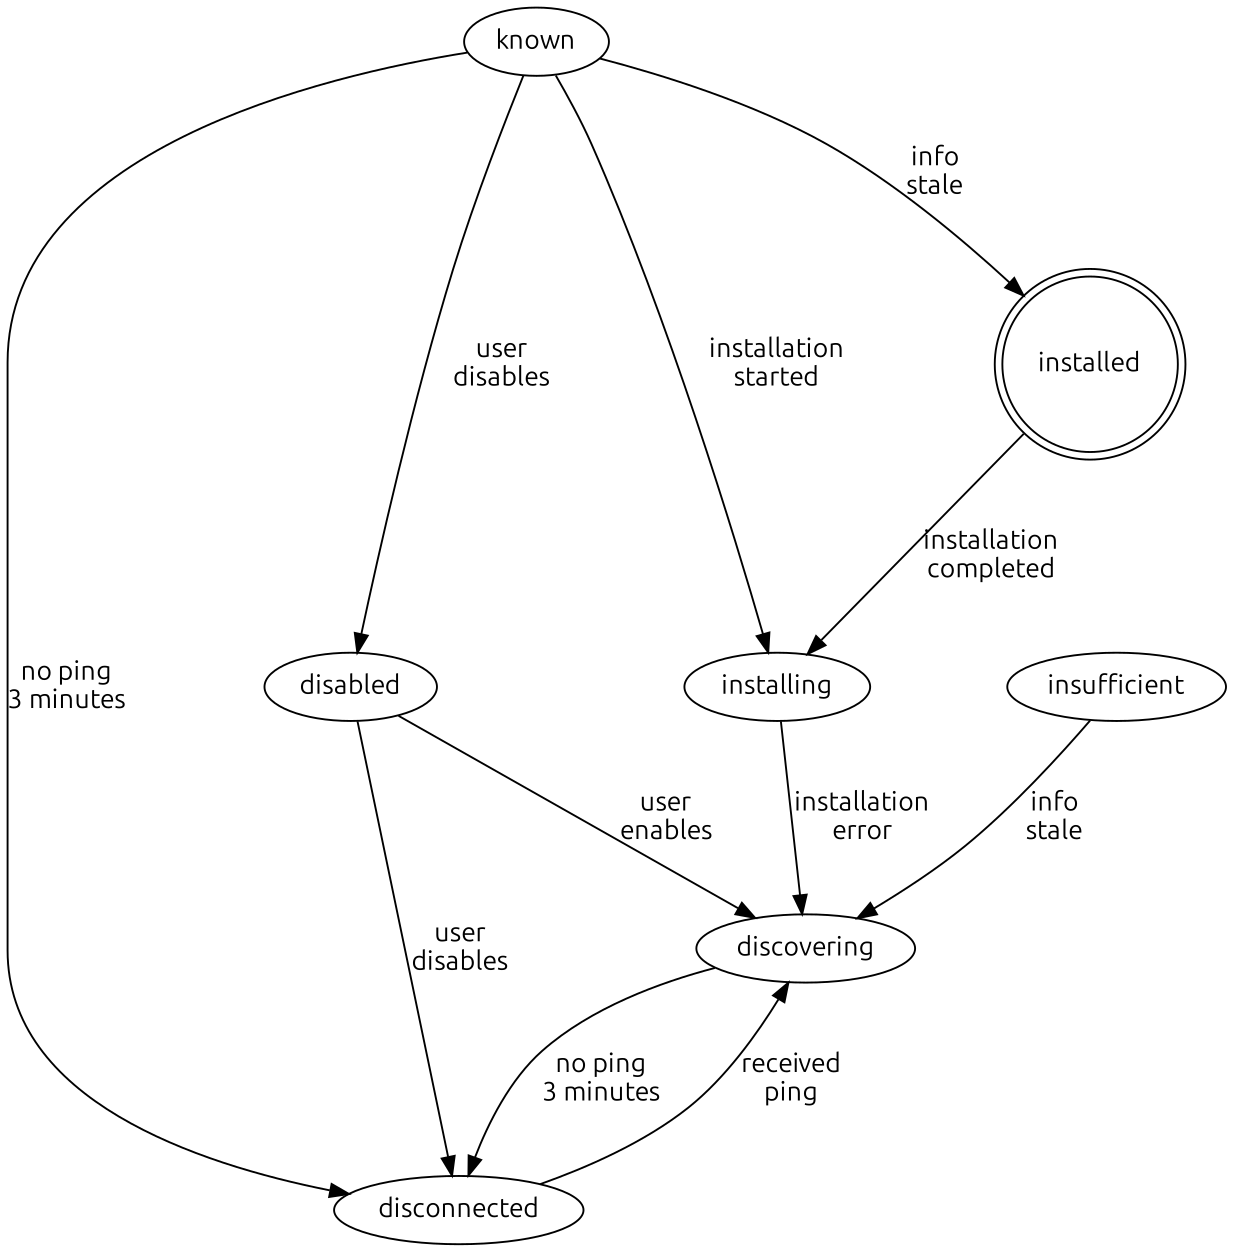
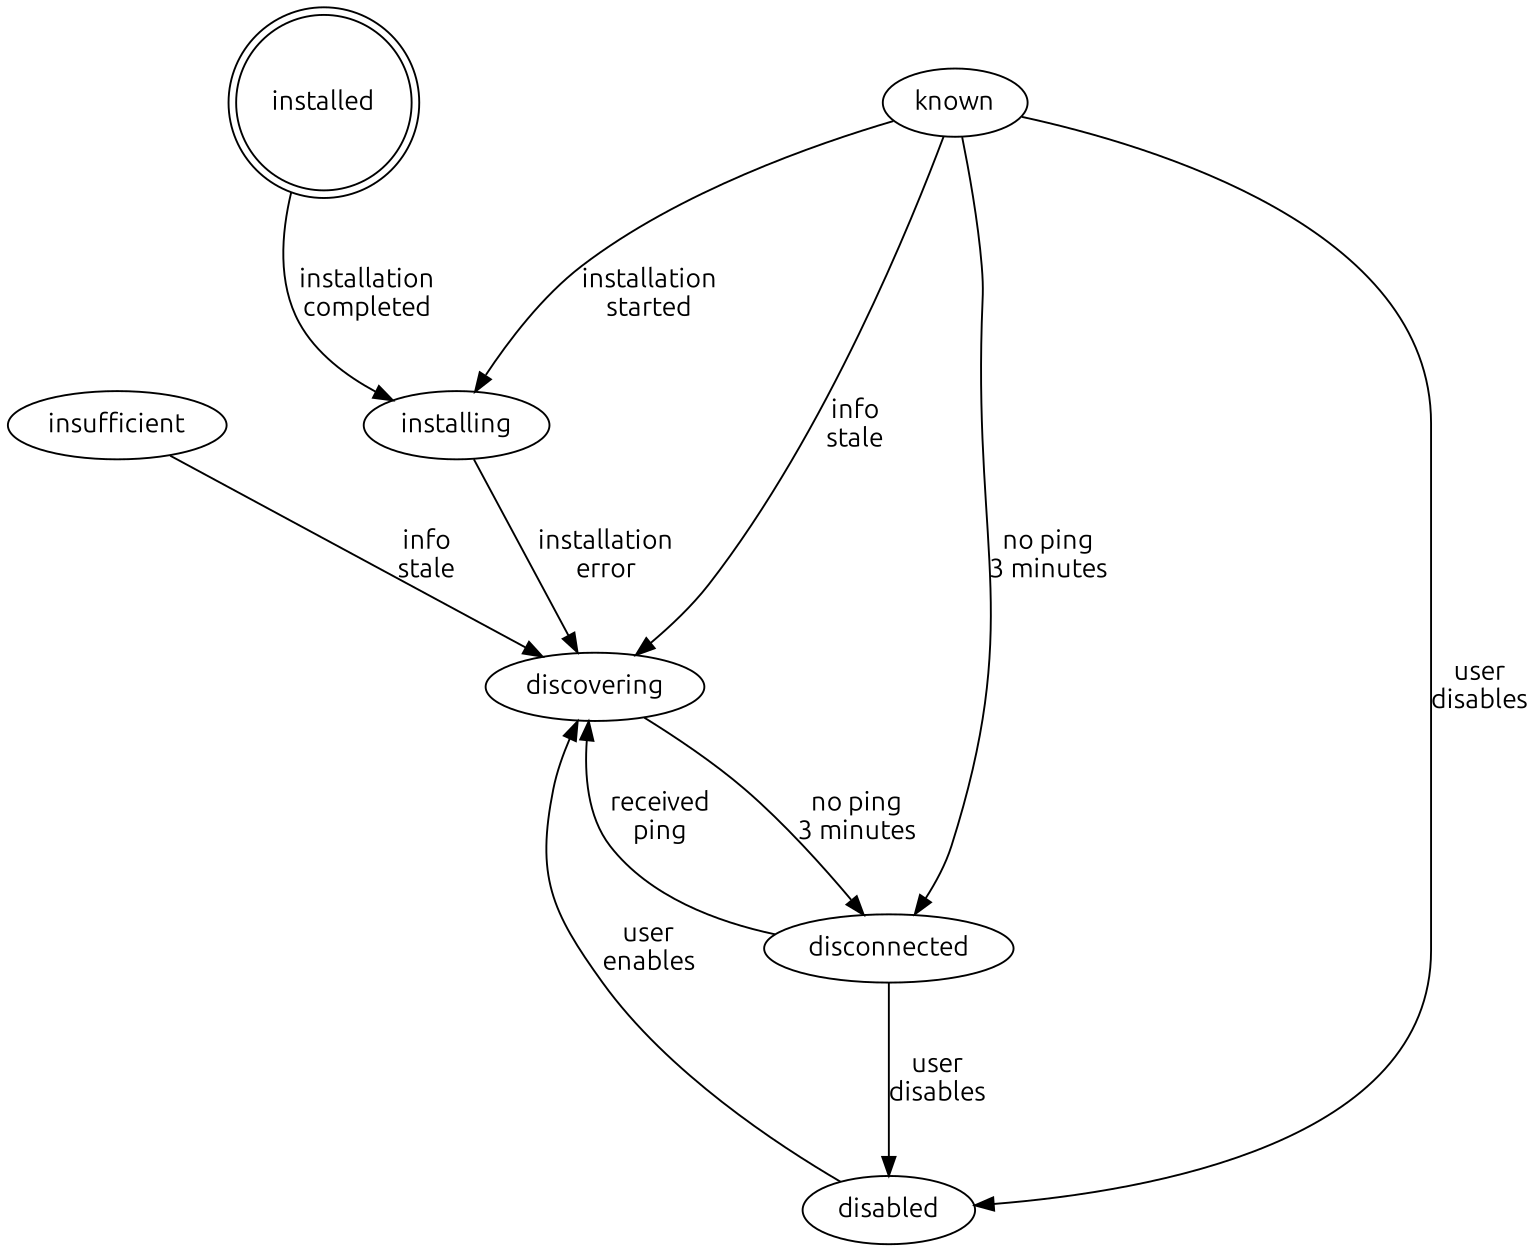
  digraph {
    fontname=Ubuntu
    nodesep=1
    ranksep=1
    node [fontname=Ubuntu]
    edge [fontname=Ubuntu]
    discovering
    disconnected
    disabled
    known
    installing
    insufficient
    installed [shape=doublecircle]
    discovering -> disconnected [label="no ping\n3 minutes"]
    disconnected -> discovering [label="received\nping"]
-   disabled -> disconnected [label="user\ndisables"]
+   disconnected -> disabled [label="user\ndisables"]
    disabled -> discovering [label="user\nenables"]
-   known -> installed [label="info\nstale"]
+   known -> discovering [label="info\nstale"]
    known -> disconnected [label="no ping\n3 minutes"]
    known -> disabled [label="user\ndisables"]
    known -> installing [label="installation\nstarted"]
    installing -> discovering [label="installation\nerror"]
    insufficient -> discovering [label="info\nstale"]
    installed -> installing [label="installation\ncompleted"]
  }
